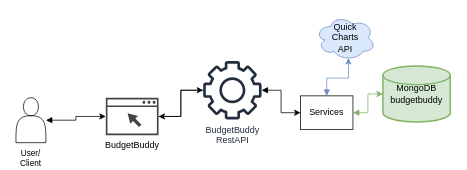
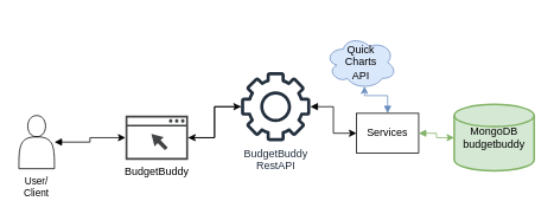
  <mxCell id="0" />
  <mxCell id="1" parent="0" />
  <mxCell id="2" style="edgeStyle=orthogonalEdgeStyle;rounded=0;orthogonalLoop=1;jettySize=auto;html=1;" edge="1" parent="1" source="3" target="6"><mxGeometry relative="1" as="geometry" /></mxCell>
  <mxCell id="3" value="BudgetBuddy&lt;div&gt;&lt;br&gt;&lt;/div&gt;" style="sketch=0;pointerEvents=1;shadow=0;dashed=0;html=1;strokeColor=none;fillColor=#434445;aspect=fixed;labelPosition=center;verticalLabelPosition=bottom;verticalAlign=top;align=center;outlineConnect=0;shape=mxgraph.vvd.web_browser;" vertex="1" parent="1"><mxGeometry x="140" y="130" width="70.42" height="50" as="geometry" /></mxCell>
  <mxCell id="4" style="edgeStyle=orthogonalEdgeStyle;rounded=0;orthogonalLoop=1;jettySize=auto;html=1;" edge="1" parent="1" source="6" target="3"><mxGeometry relative="1" as="geometry" /></mxCell>
  <mxCell id="5" style="edgeStyle=orthogonalEdgeStyle;rounded=0;orthogonalLoop=1;jettySize=auto;html=1;entryX=0;entryY=0.5;entryDx=0;entryDy=0;startArrow=block;startFill=1;" edge="1" parent="1" source="6" target="11"><mxGeometry relative="1" as="geometry" /></mxCell>
  <mxCell id="6" value="BudgetBuddy&lt;div&gt;RestAPI&lt;/div&gt;" style="sketch=0;outlineConnect=0;fontColor=#232F3E;gradientColor=none;fillColor=#232F3D;strokeColor=none;dashed=0;verticalLabelPosition=bottom;verticalAlign=top;align=center;html=1;fontSize=12;fontStyle=0;aspect=fixed;pointerEvents=1;shape=mxgraph.aws4.gear;" vertex="1" parent="1"><mxGeometry x="270" y="81" width="78" height="78" as="geometry" /></mxCell>
- <mxCell id="7" value="MongoDB&lt;div&gt;budgetbuddy&lt;/div&gt;" style="strokeWidth=2;html=1;shape=mxgraph.flowchart.database;whiteSpace=wrap;fillColor=#d5e8d4;strokeColor=#82b366;" vertex="1" parent="1"><mxGeometry x="510" y="87.5" width="90" height="75" as="geometry" /></mxCell>
- <mxCell id="8" value="Quick&lt;div&gt;Charts&lt;/div&gt;&lt;div&gt;API&lt;/div&gt;" style="ellipse;shape=cloud;whiteSpace=wrap;html=1;fillColor=#dae8fc;strokeColor=#6c8ebf;" vertex="1" parent="1"><mxGeometry x="420" y="20" width="80" height="60" as="geometry" /></mxCell>
+ <mxCell id="7" value="MongoDB&lt;div&gt;budgetbuddy&lt;/div&gt;" style="strokeWidth=2;html=1;shape=mxgraph.flowchart.database;whiteSpace=wrap;fillColor=#d5e8d4;strokeColor=#82b366;" vertex="1" parent="1"><mxGeometry x="510" y="117.5" width="90" height="75" as="geometry" /></mxCell>
+ <mxCell id="8" value="Quick&lt;div&gt;Charts&lt;/div&gt;&lt;div&gt;API&lt;/div&gt;" style="ellipse;shape=cloud;whiteSpace=wrap;html=1;fillColor=#dae8fc;strokeColor=#6c8ebf;" vertex="1" parent="1"><mxGeometry x="365" y="40" width="80" height="60" as="geometry" /></mxCell>
  <mxCell id="9" style="edgeStyle=orthogonalEdgeStyle;rounded=0;orthogonalLoop=1;jettySize=auto;html=1;startArrow=block;startFill=1;" edge="1" parent="1" source="10" target="3"><mxGeometry relative="1" as="geometry" /></mxCell>
  <mxCell id="10" value="&lt;font style=&quot;font-size: 11px;&quot;&gt;User/&lt;/font&gt;&lt;div style=&quot;font-size: 11px;&quot;&gt;&lt;font style=&quot;font-size: 11px;&quot;&gt;Client&lt;/font&gt;&lt;/div&gt;" style="shape=actor;whiteSpace=wrap;html=1;labelPosition=center;verticalLabelPosition=bottom;align=center;verticalAlign=top;" vertex="1" parent="1"><mxGeometry x="20" y="130" width="40" height="60" as="geometry" /></mxCell>
  <mxCell id="11" value="Services" style="whiteSpace=wrap;html=1;aspect=fixed;" vertex="1" parent="1"><mxGeometry x="400" y="127.5" width="70" height="45" as="geometry" /></mxCell>
  <mxCell id="12" style="edgeStyle=orthogonalEdgeStyle;rounded=0;orthogonalLoop=1;jettySize=auto;html=1;exitX=0.5;exitY=0;exitDx=0;exitDy=0;entryX=0.55;entryY=0.95;entryDx=0;entryDy=0;entryPerimeter=0;startArrow=block;startFill=1;fillColor=#dae8fc;strokeColor=#6c8ebf;" edge="1" parent="1" source="11" target="8"><mxGeometry relative="1" as="geometry" /></mxCell>
  <mxCell id="13" style="edgeStyle=orthogonalEdgeStyle;rounded=0;orthogonalLoop=1;jettySize=auto;html=1;exitX=1;exitY=0.5;exitDx=0;exitDy=0;entryX=0;entryY=0.5;entryDx=0;entryDy=0;entryPerimeter=0;startArrow=block;startFill=1;fillColor=#d5e8d4;strokeColor=#82b366;" edge="1" parent="1" source="11" target="7"><mxGeometry relative="1" as="geometry" /></mxCell>
